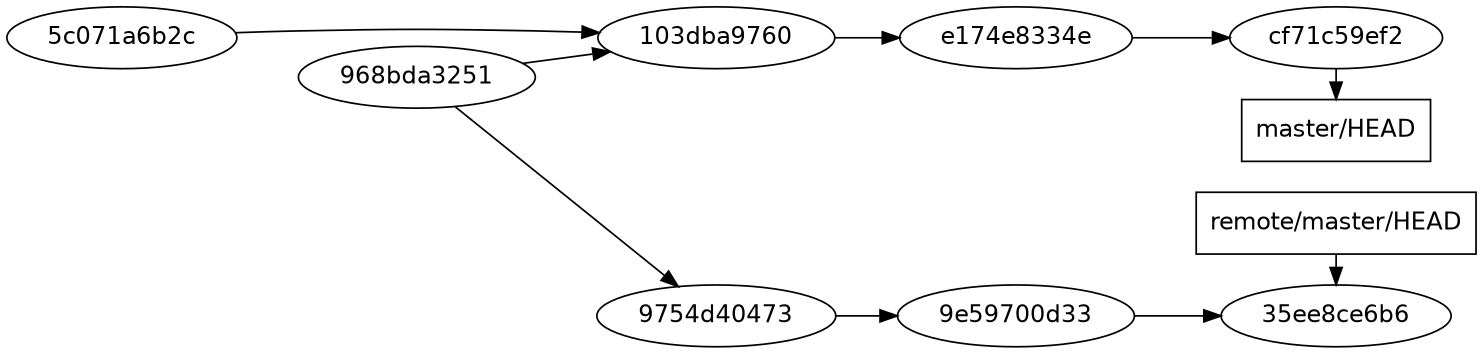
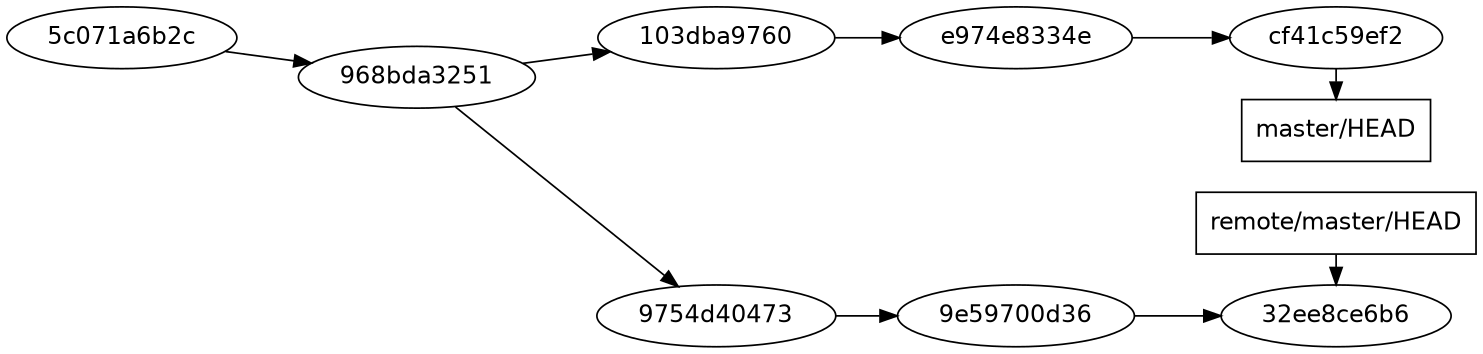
  digraph {
    fontname="DejaVu Sans"
    rankdir=LR
    node [fontname="DejaVu Sans"]
    edge [fontname="DejaVu Sans"]
    "5c071a6b2c"
    "968bda3251"
    "103dba9760"
-   e974e8334e [label=e174e8334e]
-   cf41c59ef2 [label=cf71c59ef2]
+   e974e8334e
+   cf41c59ef2
    "9754d40473"
-   "9e59700d33"
-   "35ee8ce6b6"
+   "9e59700d33" [label="9e59700d36"]
+   "35ee8ce6b6" [label="32ee8ce6b6"]
    "remote/master/HEAD" [shape=box]
    "master/HEAD" [shape=box]
    subgraph sub_1 {
      "5c071a6b2c"
      "968bda3251"
      "103dba9760"
      e974e8334e
      cf41c59ef2
    }
    subgraph sub_2 {
      "968bda3251"
      "9754d40473"
      "9e59700d33"
      "35ee8ce6b6"
    }
    subgraph sub_3 {
      rank=same
      cf41c59ef2
      "35ee8ce6b6"
      "remote/master/HEAD"
      "master/HEAD"
    }
-   "5c071a6b2c" -> "103dba9760"
+   "5c071a6b2c" -> "968bda3251"
    "968bda3251" -> "103dba9760"
    "968bda3251" -> "9754d40473" [weight=0]
    "103dba9760" -> e974e8334e
    e974e8334e -> cf41c59ef2
    cf41c59ef2 -> "master/HEAD"
    "9754d40473" -> "9e59700d33"
    "9e59700d33" -> "35ee8ce6b6"
    "remote/master/HEAD" -> "35ee8ce6b6"
  }
